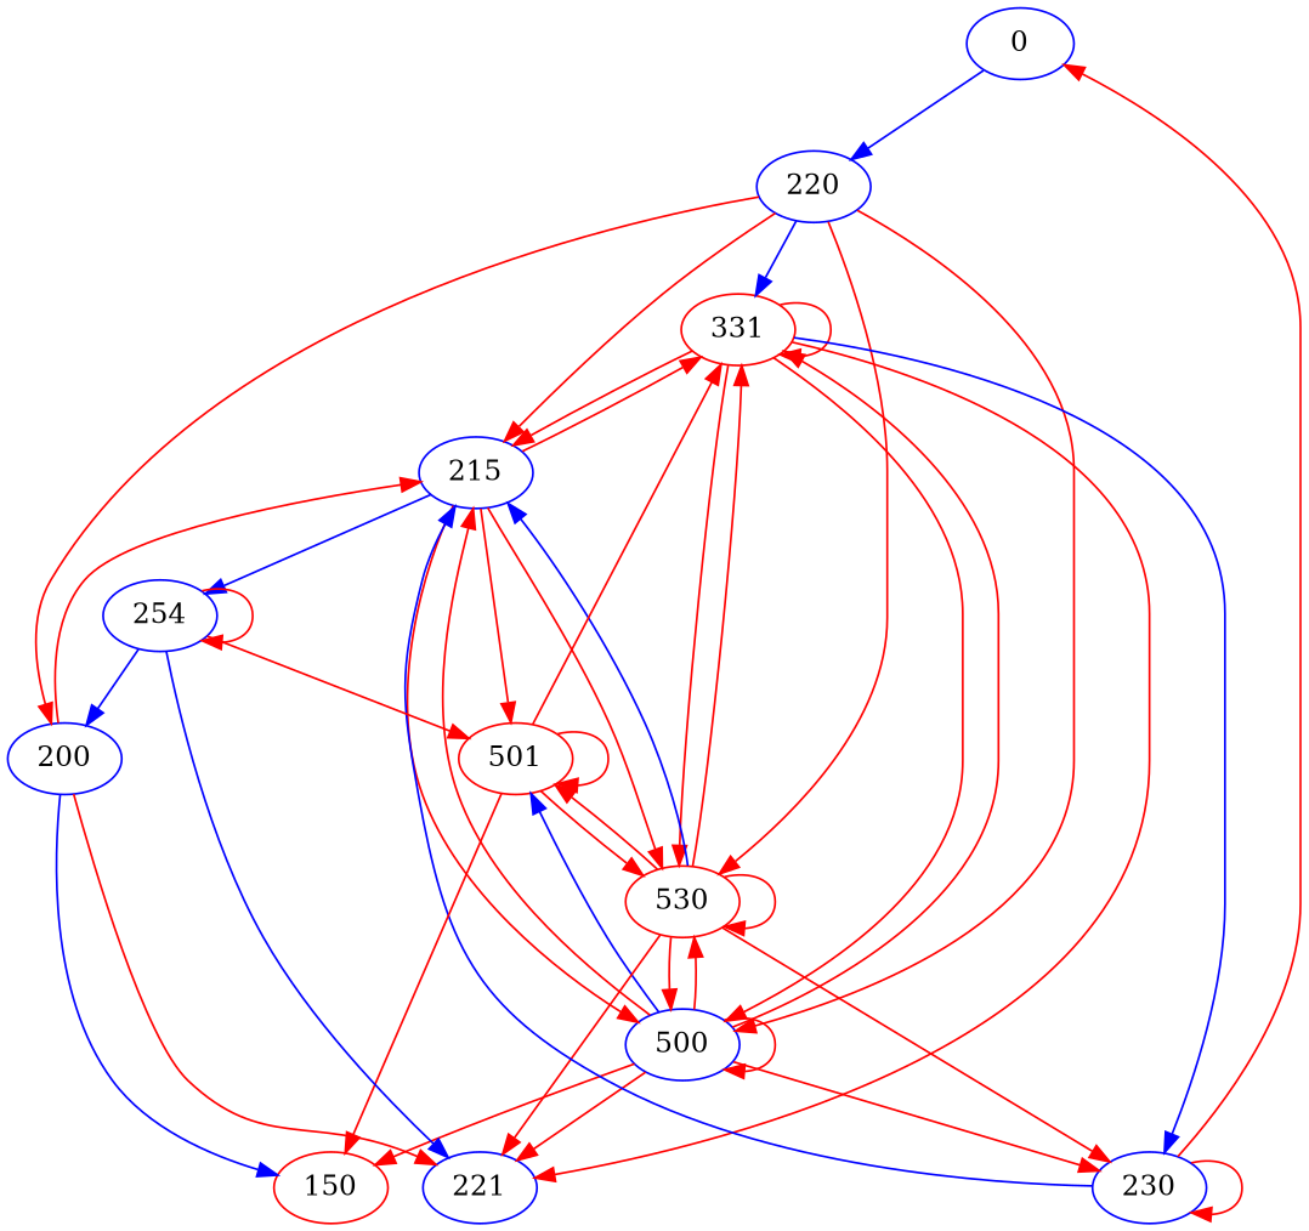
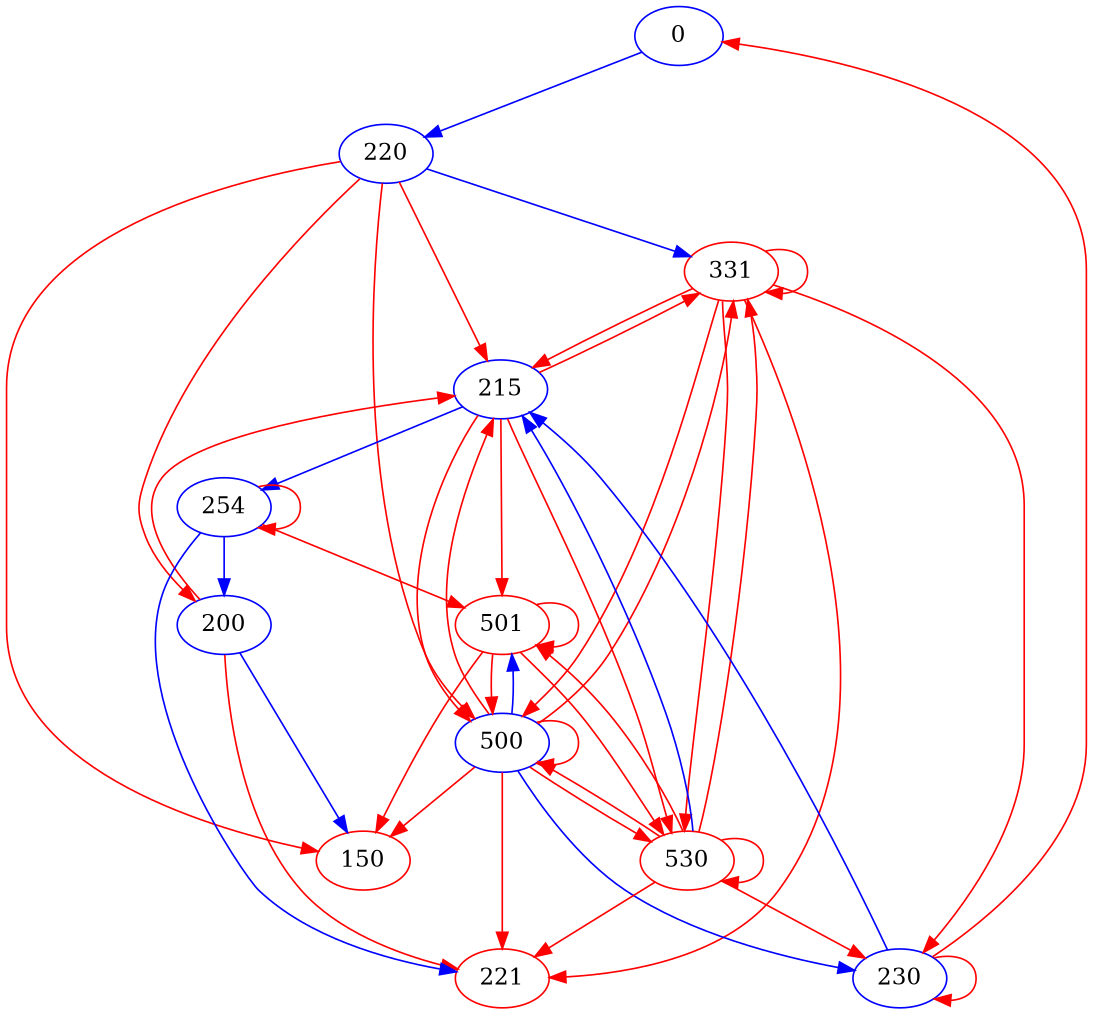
  digraph {
    fontname="DejaVu Serif"
    node [color=blue fontname="DejaVu Serif"]
    edge [color=red fontname="DejaVu Serif"]
    0
    220
    331 [color=red]
    215
    200
    500
    530 [color=red]
    230
-   221
+   221 [color=red]
    501 [color=red]
    n11 [label=254]
    150 [color=red]
    0 -> 220 [color=blue]
    220 -> 331 [color=blue]
    220 -> 215
    220 -> 200
    220 -> 500
-   220 -> 530
+   220 -> 150
    331 -> 331
    331 -> 215
    331 -> 500
    331 -> 530
-   331 -> 230 [color=blue]
+   331 -> 230
    331 -> 221
    215 -> 331
    215 -> 500
    215 -> 530
    215 -> 501
    215 -> n11 [color=blue]
    200 -> 215
    200 -> 221
    200 -> 150 [color=blue]
    500 -> 331
    500 -> 215
    500 -> 500
    500 -> 530
-   500 -> 230
+   500 -> 230 [color=blue]
    500 -> 221
    500 -> 501 [color=blue]
    500 -> 150
    530 -> 331
    530 -> 215 [color=blue]
    530 -> 500
    530 -> 530
    530 -> 230
    530 -> 221
    530 -> 501
    230 -> 0
    230 -> 215 [color=blue]
    230 -> 230
-   501 -> 331
+   501 -> 500
    501 -> 530
    501 -> 501
    501 -> 150
    n11 -> 200 [color=blue]
    n11 -> 221 [color=blue]
    n11 -> 501
    n11 -> n11
  }
